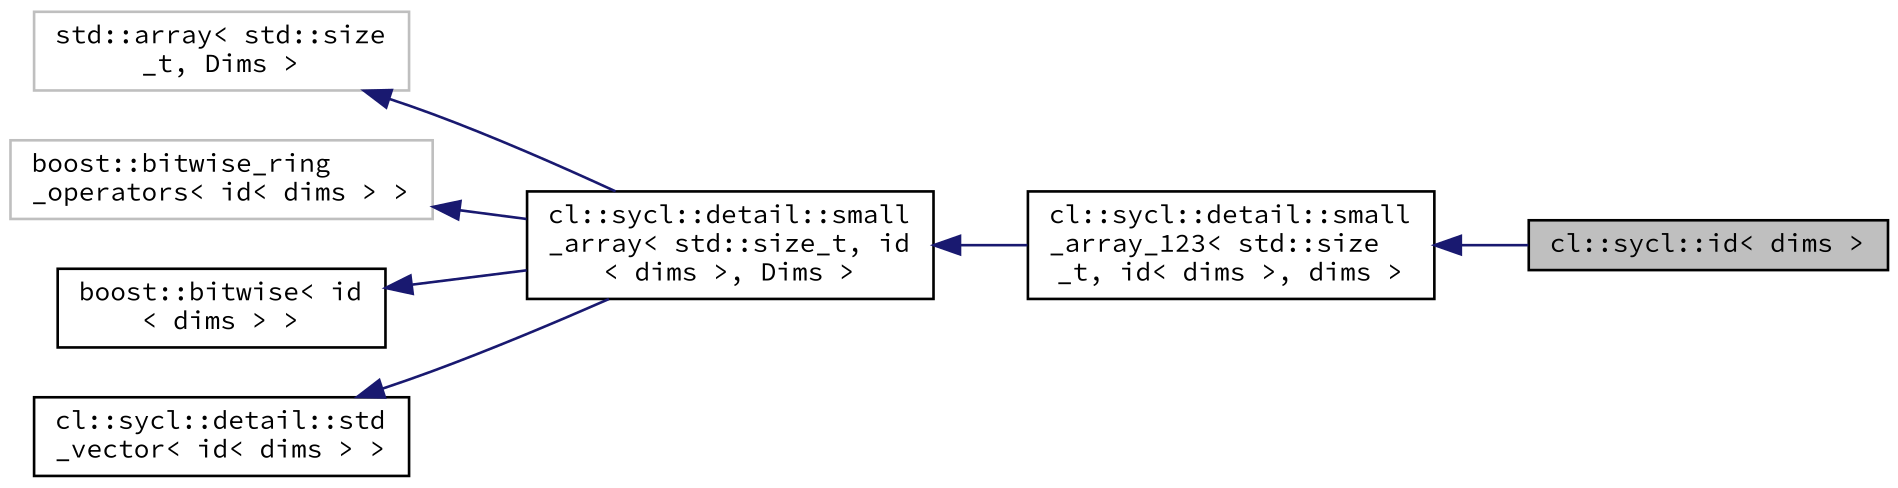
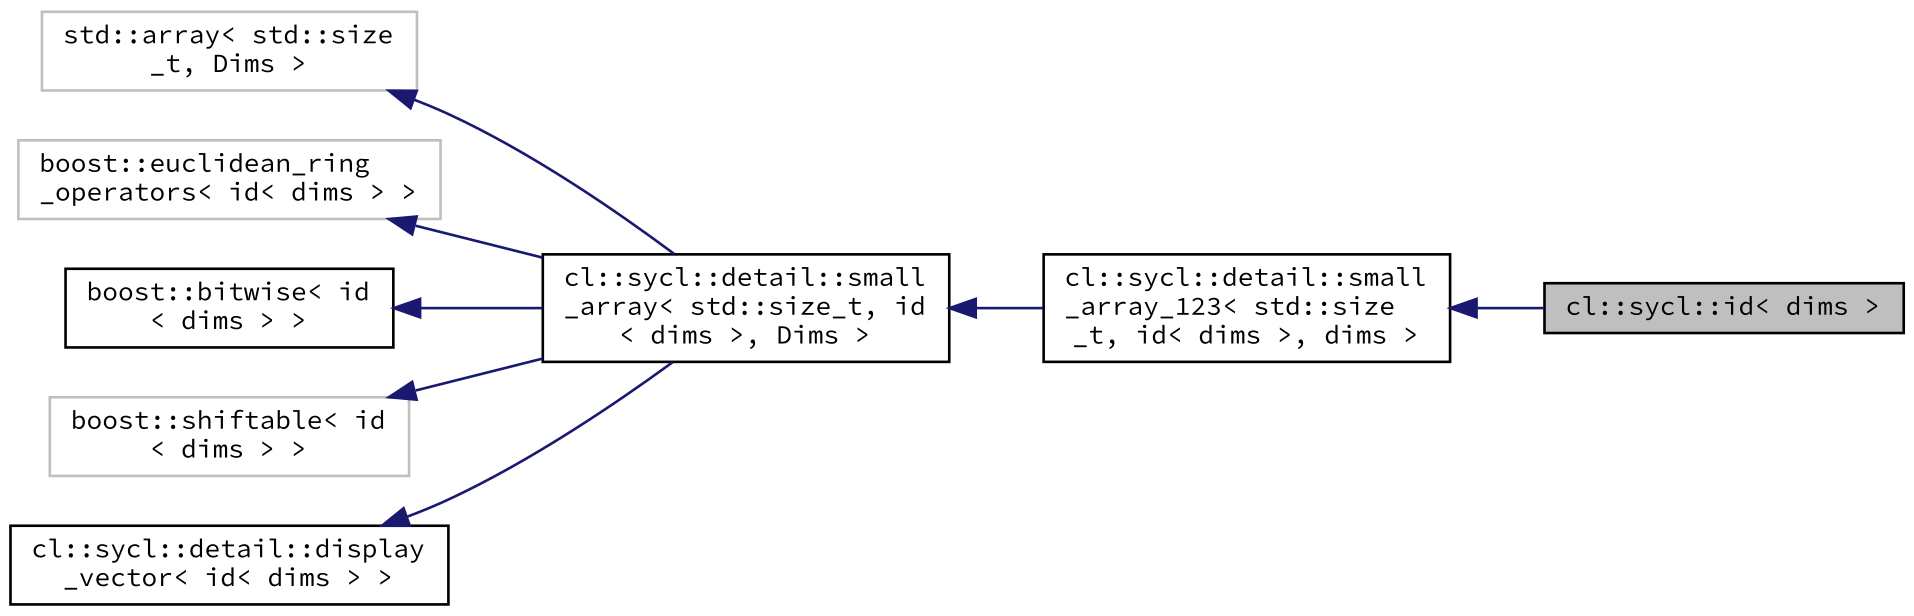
  digraph {
    fontname="Source Code Pro"
    rankdir=LR
    node [color=black fontname="Source Code Pro" fontsize=10 shape=record]
    edge [color=midnightblue dir=back fontname="Source Code Pro" fontsize=10 labelfontname=Helvetica labelfontsize=10 style=solid]
    n1 [fillcolor=grey75 fontcolor=black height=0.2 label="cl::sycl::id\< dims \>" style=filled width=0.4]
    n2 [height=0.2 label="cl::sycl::detail::small\l_array_123\< std::size\l_t, id\< dims \>, dims \>" width=0.4]
    n3 [height=0.2 label="cl::sycl::detail::small\l_array\< std::size_t, id\l\< dims \>, Dims \>" width=0.4]
    n4 [color=grey75 height=0.2 label="std::array\< std::size\l_t, Dims \>" width=0.4]
-   n5 [color=grey75 height=0.2 label="boost::bitwise_ring\l_operators\< id\< dims \> \>" width=0.4]
+   n5 [color=grey75 height=0.2 label="boost::euclidean_ring\l_operators\< id\< dims \> \>" width=0.4]
    n6 [height=0.2 label="boost::bitwise\< id\l\< dims \> \>" width=0.4]
-   n8 [height=0.2 label="cl::sycl::detail::std\l_vector\< id\< dims \> \>" width=0.4]
+   n7 [color=grey75 height=0.2 label="boost::shiftable\< id\l\< dims \> \>" width=0.4]
+   n8 [height=0.2 label="cl::sycl::detail::display\l_vector\< id\< dims \> \>" width=0.4]
    n2 -> n1
    n3 -> n2
    n4 -> n3
    n5 -> n3
    n6 -> n3
+   n7 -> n3
    n8 -> n3
  }
